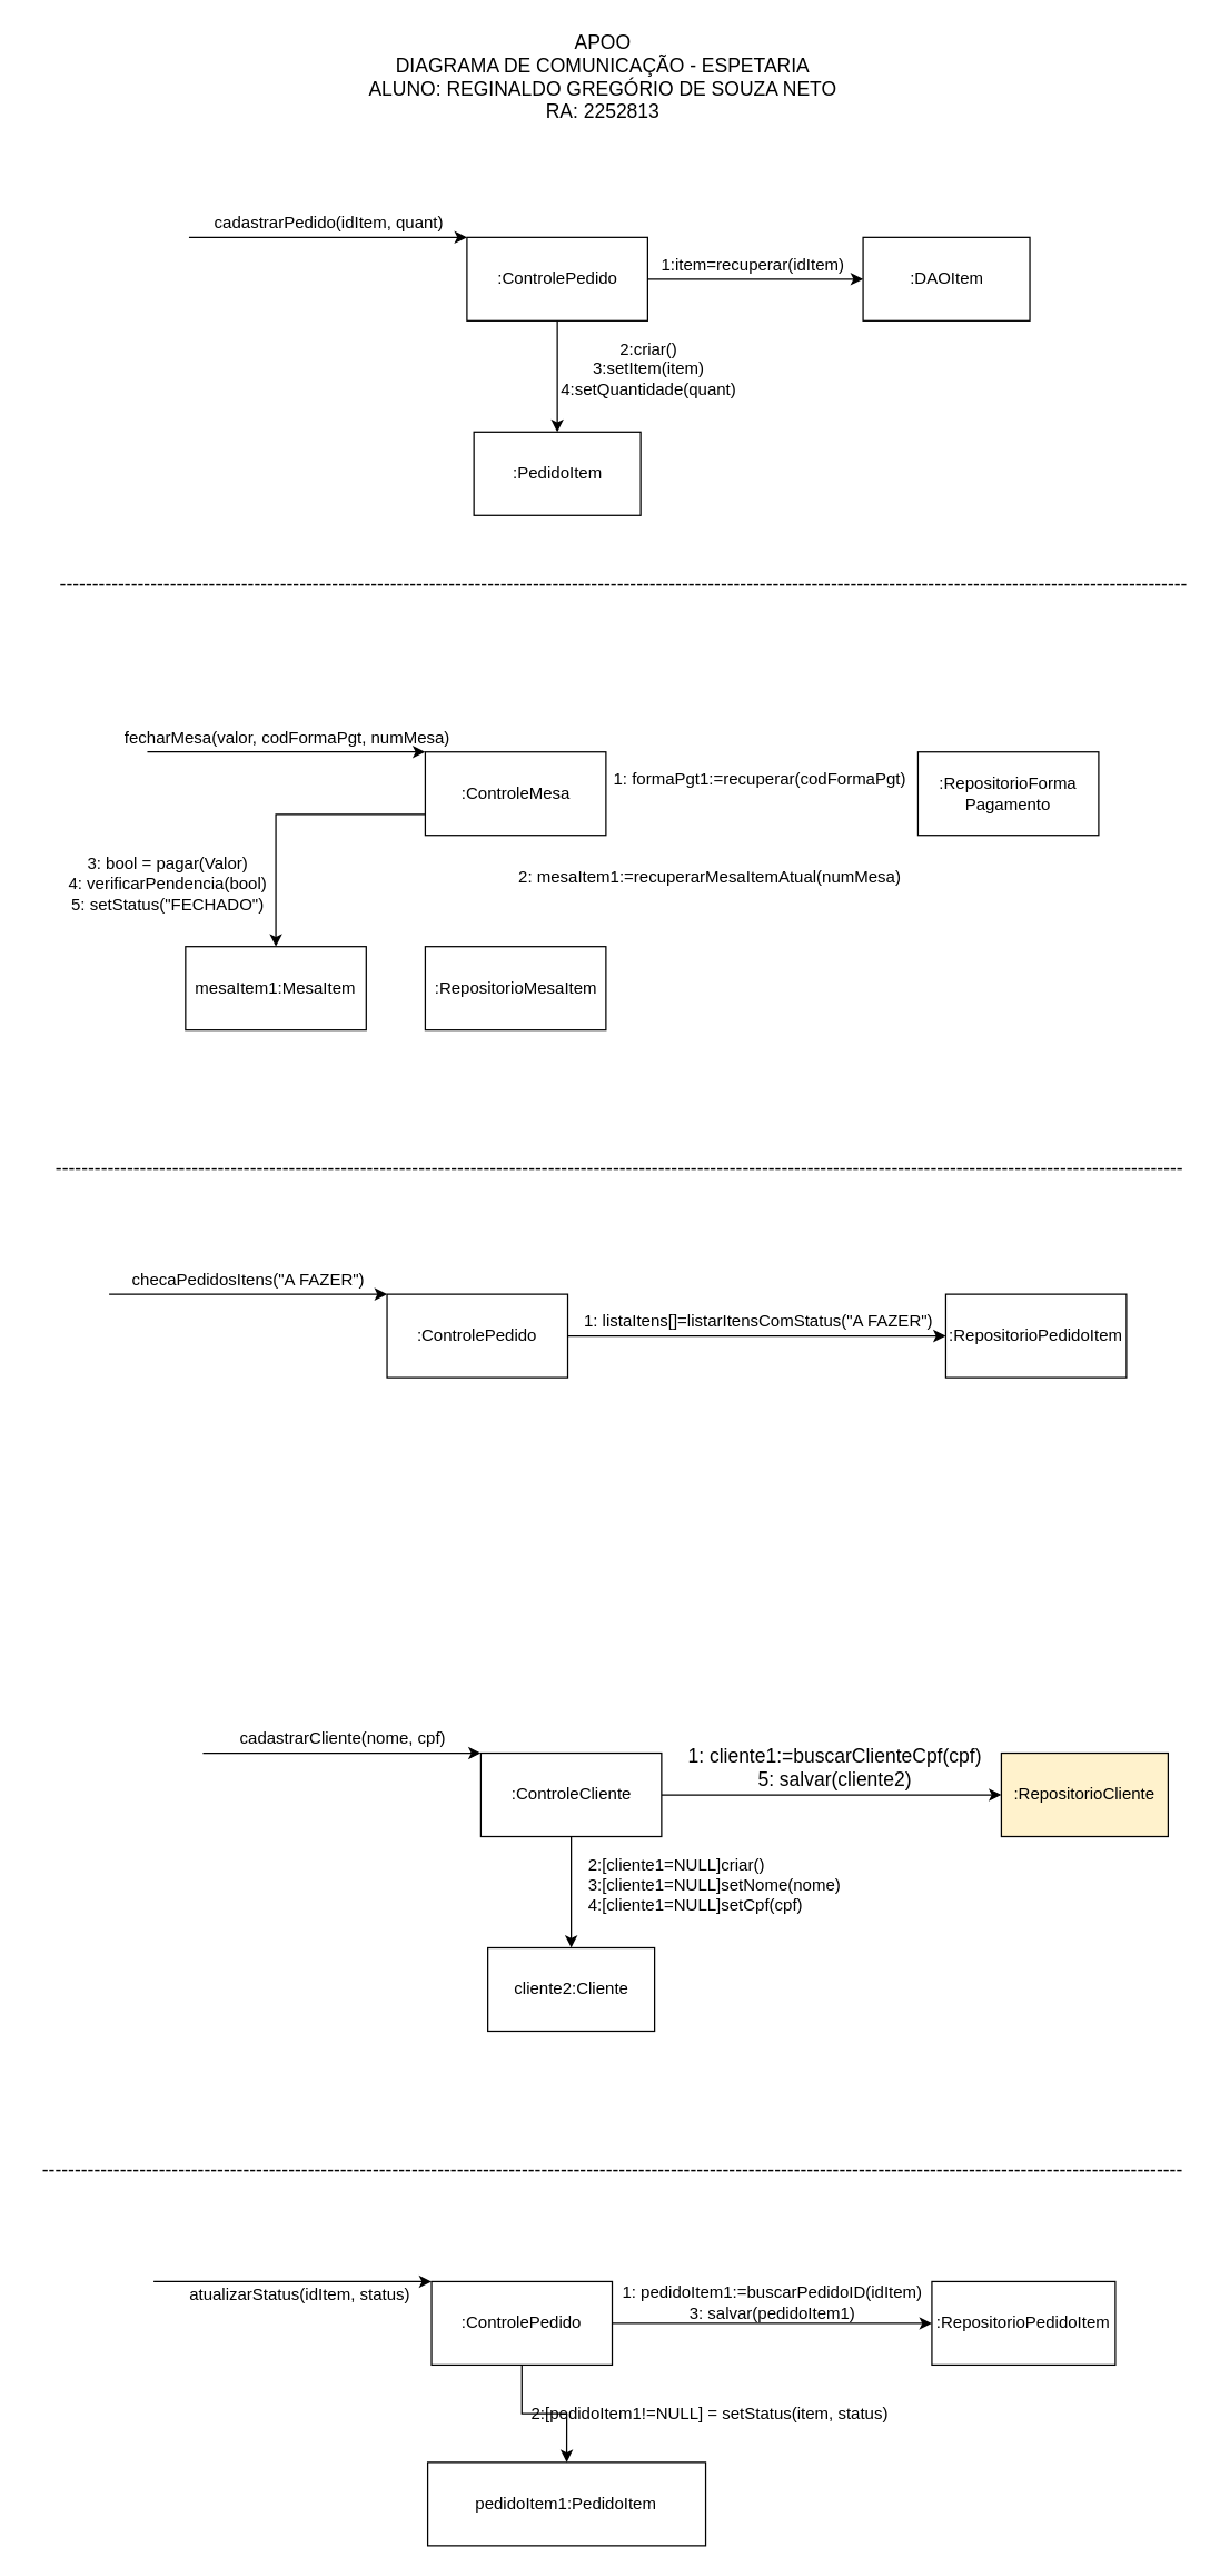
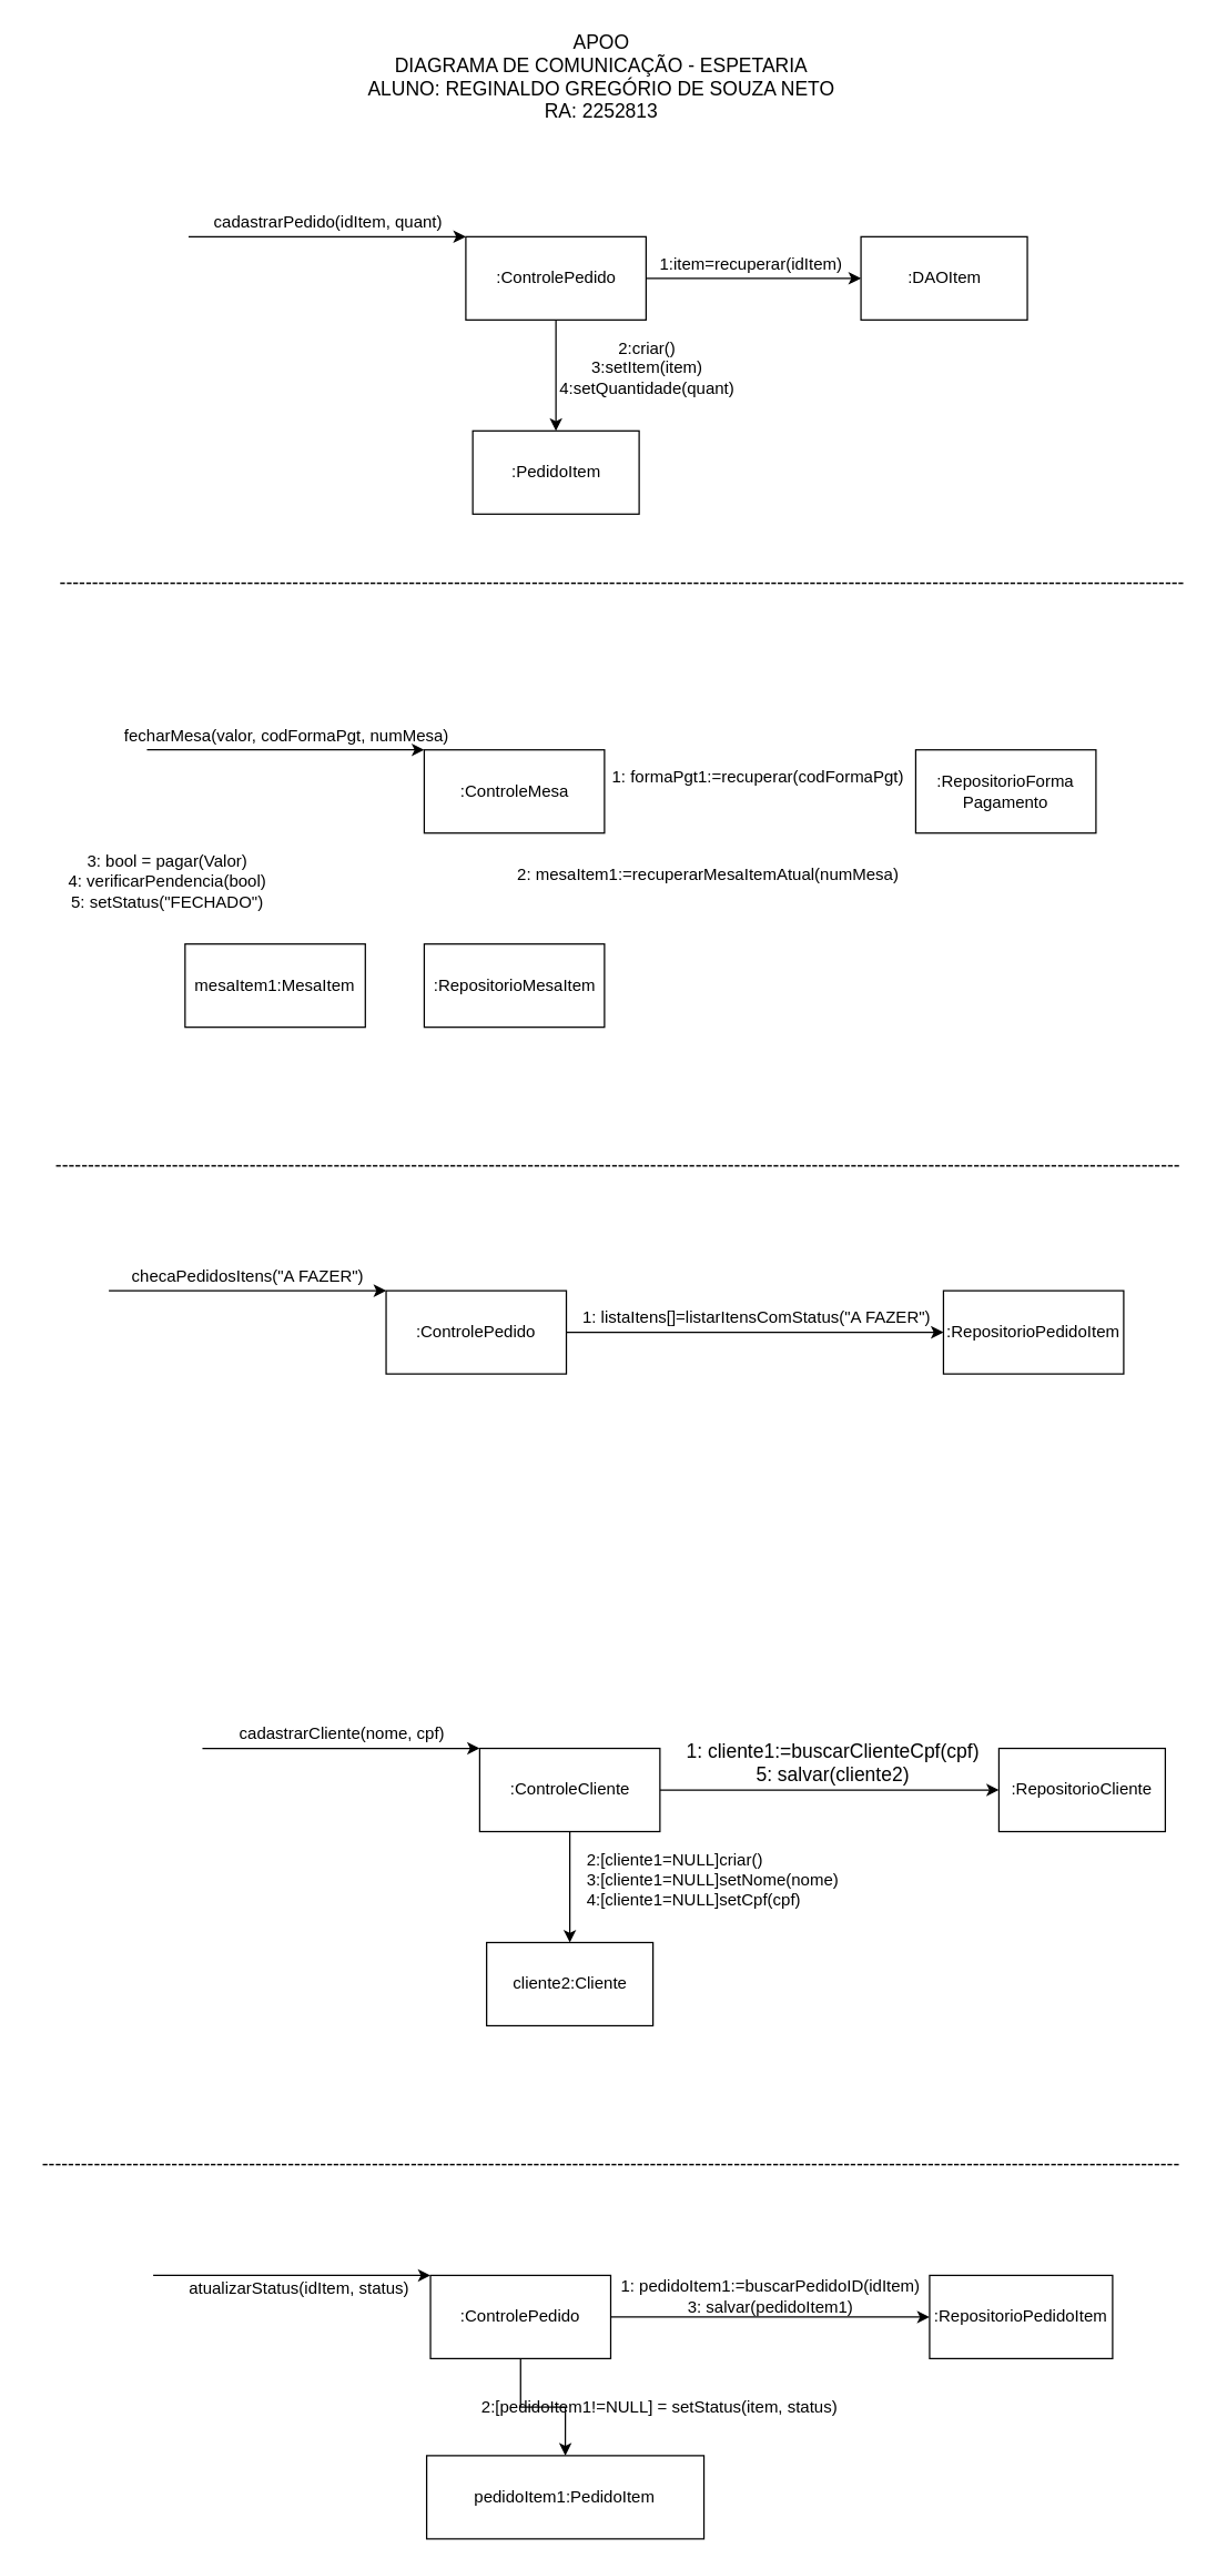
  <mxCell id="0" />
  <mxCell id="1" parent="0" />
  <mxCell id="2" style="edgeStyle=orthogonalEdgeStyle;rounded=0;orthogonalLoop=1;jettySize=auto;html=1;exitX=0.75;exitY=1;exitDx=0;exitDy=0;" parent="1" source="5" edge="1"><mxGeometry relative="1" as="geometry"><mxPoint x="432.776" y="230.276" as="targetPoint" /></mxGeometry></mxCell>
  <mxCell id="3" value="" style="edgeStyle=orthogonalEdgeStyle;rounded=0;orthogonalLoop=1;jettySize=auto;html=1;" parent="1" source="5" target="8" edge="1"><mxGeometry relative="1" as="geometry" /></mxCell>
  <mxCell id="4" value="" style="edgeStyle=orthogonalEdgeStyle;rounded=0;orthogonalLoop=1;jettySize=auto;html=1;" parent="1" source="5" target="10" edge="1"><mxGeometry relative="1" as="geometry" /></mxCell>
  <mxCell id="5" value=":ControlePedido" style="whiteSpace=wrap;html=1;rounded=0;shadow=0;strokeWidth=1;" parent="1" vertex="1"><mxGeometry x="335.5" y="170" width="130" height="60" as="geometry" /></mxCell>
  <mxCell id="6" style="edgeStyle=orthogonalEdgeStyle;rounded=0;orthogonalLoop=1;jettySize=auto;html=1;exitX=1;exitY=0;exitDx=0;exitDy=0;entryX=0;entryY=0;entryDx=0;entryDy=0;" parent="1" target="5" edge="1"><mxGeometry relative="1" as="geometry"><Array as="points"><mxPoint x="265.5" y="170" /><mxPoint x="265.5" y="170" /></Array><mxPoint x="135.5" y="170" as="sourcePoint" /></mxGeometry></mxCell>
  <mxCell id="7" value="cadastrarPedido(idItem, quant)" style="text;html=1;align=center;verticalAlign=middle;resizable=0;points=[];autosize=1;strokeColor=none;fillColor=none;" parent="1" vertex="1"><mxGeometry x="145.5" y="150" width="180" height="20" as="geometry" /></mxCell>
  <mxCell id="8" value=":DAOItem" style="whiteSpace=wrap;html=1;rounded=0;shadow=0;strokeWidth=1;" parent="1" vertex="1"><mxGeometry x="620.5" y="170" width="120" height="60" as="geometry" /></mxCell>
  <mxCell id="9" value="1:item=recuperar(idItem)" style="text;html=1;align=center;verticalAlign=middle;resizable=0;points=[];autosize=1;strokeColor=none;fillColor=none;" parent="1" vertex="1"><mxGeometry x="465.5" y="180" width="150" height="20" as="geometry" /></mxCell>
  <mxCell id="10" value=":PedidoItem" style="whiteSpace=wrap;html=1;rounded=0;shadow=0;strokeWidth=1;" parent="1" vertex="1"><mxGeometry x="340.5" y="310" width="120" height="60" as="geometry" /></mxCell>
  <mxCell id="11" value="2:criar()&lt;br&gt;3:setItem(item)&lt;br&gt;4:setQuantidade(quant)" style="text;html=1;align=center;verticalAlign=middle;resizable=0;points=[];autosize=1;strokeColor=none;fillColor=none;" parent="1" vertex="1"><mxGeometry x="395.5" y="240" width="140" height="50" as="geometry" /></mxCell>
  <mxCell id="12" style="edgeStyle=orthogonalEdgeStyle;rounded=0;orthogonalLoop=1;jettySize=auto;html=1;exitX=1;exitY=0;exitDx=0;exitDy=0;entryX=0;entryY=0;entryDx=0;entryDy=0;" parent="1" edge="1"><mxGeometry relative="1" as="geometry"><Array as="points"><mxPoint x="235.5" y="540" /><mxPoint x="235.5" y="540" /></Array><mxPoint x="105.5" y="540" as="sourcePoint" /><mxPoint x="305.5" y="540" as="targetPoint" /></mxGeometry></mxCell>
- <mxCell id="13" style="edgeStyle=orthogonalEdgeStyle;rounded=0;orthogonalLoop=1;jettySize=auto;html=1;exitX=0;exitY=0.75;exitDx=0;exitDy=0;" parent="1" source="14" target="49" edge="1"><mxGeometry relative="1" as="geometry" /></mxCell>
  <mxCell id="14" value=":ControleMesa" style="whiteSpace=wrap;html=1;rounded=0;shadow=0;strokeWidth=1;" parent="1" vertex="1"><mxGeometry x="305.5" y="540" width="130" height="60" as="geometry" /></mxCell>
  <mxCell id="15" value="fecharMesa(valor, codFormaPgt, numMesa)" style="text;html=1;align=center;verticalAlign=middle;resizable=0;points=[];autosize=1;strokeColor=none;fillColor=none;" parent="1" vertex="1"><mxGeometry x="80.5" y="520" width="250" height="20" as="geometry" /></mxCell>
  <mxCell id="16" value=":RepositorioForma&lt;br&gt;Pagamento" style="whiteSpace=wrap;html=1;rounded=0;shadow=0;strokeWidth=1;" parent="1" vertex="1"><mxGeometry x="660" y="540" width="130" height="60" as="geometry" /></mxCell>
  <mxCell id="17" value="1: formaPgt1:=recuperar(codFormaPgt)" style="text;html=1;align=center;verticalAlign=middle;resizable=0;points=[];autosize=1;strokeColor=none;fillColor=none;" parent="1" vertex="1"><mxGeometry x="430.5" y="550" width="230" height="20" as="geometry" /></mxCell>
  <mxCell id="18" value=":RepositorioMesaItem" style="whiteSpace=wrap;html=1;rounded=0;shadow=0;strokeWidth=1;" parent="1" vertex="1"><mxGeometry x="305.5" y="680" width="130" height="60" as="geometry" /></mxCell>
  <mxCell id="19" value="3: bool = pagar(Valor)&lt;br&gt;4: verificarPendencia(bool)&lt;br&gt;5: setStatus(&quot;FECHADO&quot;)" style="text;html=1;align=center;verticalAlign=middle;resizable=0;points=[];autosize=1;strokeColor=none;fillColor=none;" parent="1" vertex="1"><mxGeometry x="40" y="610" width="160" height="50" as="geometry" /></mxCell>
  <mxCell id="20" value="&lt;font style=&quot;font-size: 14px&quot;&gt;APOO&lt;br&gt;DIAGRAMA DE COMUNICAÇÃO - ESPETARIA&lt;br&gt;ALUNO: REGINALDO GREGÓRIO DE SOUZA NETO&lt;br&gt;RA: 2252813&lt;/font&gt;" style="text;html=1;align=center;verticalAlign=middle;resizable=0;points=[];autosize=1;strokeColor=none;fillColor=none;" parent="1" vertex="1"><mxGeometry x="258" y="20" width="350" height="70" as="geometry" /></mxCell>
  <mxCell id="21" style="edgeStyle=orthogonalEdgeStyle;rounded=0;orthogonalLoop=1;jettySize=auto;html=1;exitX=1;exitY=0;exitDx=0;exitDy=0;entryX=0;entryY=0;entryDx=0;entryDy=0;" parent="1" edge="1"><mxGeometry relative="1" as="geometry"><Array as="points"><mxPoint x="208" y="930" /><mxPoint x="208" y="930" /></Array><mxPoint x="78" y="930" as="sourcePoint" /><mxPoint x="278" y="930" as="targetPoint" /></mxGeometry></mxCell>
  <mxCell id="22" value="" style="edgeStyle=orthogonalEdgeStyle;rounded=0;orthogonalLoop=1;jettySize=auto;html=1;" parent="1" source="23" target="25" edge="1"><mxGeometry relative="1" as="geometry" /></mxCell>
  <mxCell id="23" value=":ControlePedido" style="whiteSpace=wrap;html=1;rounded=0;shadow=0;strokeWidth=1;" parent="1" vertex="1"><mxGeometry x="278" y="930" width="130" height="60" as="geometry" /></mxCell>
  <mxCell id="24" value="checaPedidosItens(&quot;A FAZER&quot;)" style="text;html=1;align=center;verticalAlign=middle;resizable=0;points=[];autosize=1;strokeColor=none;fillColor=none;" parent="1" vertex="1"><mxGeometry x="88" y="910" width="180" height="20" as="geometry" /></mxCell>
  <mxCell id="25" value=":RepositorioPedidoItem" style="whiteSpace=wrap;html=1;rounded=0;shadow=0;strokeWidth=1;" parent="1" vertex="1"><mxGeometry x="680" y="930" width="130" height="60" as="geometry" /></mxCell>
  <mxCell id="26" value="1: listaItens[]=listarItensComStatus(&quot;A FAZER&quot;)" style="text;html=1;align=center;verticalAlign=middle;resizable=0;points=[];autosize=1;strokeColor=none;fillColor=none;" parent="1" vertex="1"><mxGeometry x="410" y="940" width="270" height="20" as="geometry" /></mxCell>
  <mxCell id="27" style="edgeStyle=orthogonalEdgeStyle;rounded=0;orthogonalLoop=1;jettySize=auto;html=1;exitX=0.75;exitY=1;exitDx=0;exitDy=0;" parent="1" source="30" edge="1"><mxGeometry relative="1" as="geometry"><mxPoint x="407.276" y="1700.276" as="targetPoint" /></mxGeometry></mxCell>
  <mxCell id="28" value="" style="edgeStyle=orthogonalEdgeStyle;rounded=0;orthogonalLoop=1;jettySize=auto;html=1;" parent="1" source="30" target="33" edge="1"><mxGeometry relative="1" as="geometry" /></mxCell>
  <mxCell id="29" style="edgeStyle=orthogonalEdgeStyle;rounded=0;orthogonalLoop=1;jettySize=auto;html=1;exitX=0.5;exitY=1;exitDx=0;exitDy=0;entryX=0.5;entryY=0;entryDx=0;entryDy=0;fontSize=12;" parent="1" source="30" target="51" edge="1"><mxGeometry relative="1" as="geometry" /></mxCell>
  <mxCell id="30" value=":ControlePedido" style="whiteSpace=wrap;html=1;rounded=0;shadow=0;strokeWidth=1;" parent="1" vertex="1"><mxGeometry x="310" y="1640" width="130" height="60" as="geometry" /></mxCell>
  <mxCell id="31" style="edgeStyle=orthogonalEdgeStyle;rounded=0;orthogonalLoop=1;jettySize=auto;html=1;exitX=1;exitY=0;exitDx=0;exitDy=0;entryX=0;entryY=0;entryDx=0;entryDy=0;" parent="1" target="30" edge="1"><mxGeometry relative="1" as="geometry"><Array as="points"><mxPoint x="240" y="1640" /><mxPoint x="240" y="1640" /></Array><mxPoint x="110" y="1640" as="sourcePoint" /></mxGeometry></mxCell>
  <mxCell id="32" value="atualizarStatus(idItem, status)" style="text;html=1;align=center;verticalAlign=middle;resizable=0;points=[];autosize=1;strokeColor=none;fillColor=none;" parent="1" vertex="1"><mxGeometry x="130" y="1640" width="170" height="20" as="geometry" /></mxCell>
  <mxCell id="33" value=":RepositorioPedidoItem" style="whiteSpace=wrap;html=1;rounded=0;shadow=0;strokeWidth=1;" parent="1" vertex="1"><mxGeometry x="670" y="1640" width="132" height="60" as="geometry" /></mxCell>
- <mxCell id="34" value="2:[pedidoItem1!=NULL] =&amp;nbsp;setStatus(item, status)" style="text;html=1;align=center;verticalAlign=middle;resizable=0;points=[];autosize=1;strokeColor=none;fillColor=none;" parent="1" vertex="1"><mxGeometry x="375" y="1725" width="270" height="20" as="geometry" /></mxCell>
+ <mxCell id="34" value="2:[pedidoItem1!=NULL] =&amp;nbsp;setStatus(item, status)" style="text;html=1;align=center;verticalAlign=middle;resizable=0;points=[];autosize=1;strokeColor=none;fillColor=none;" parent="1" vertex="1"><mxGeometry x="340" y="1725" width="270" height="20" as="geometry" /></mxCell>
  <mxCell id="35" value="------------------------------------------------------------------------------------------------------------------------------------------------------------------------------" style="text;html=1;align=center;verticalAlign=middle;resizable=0;points=[];autosize=1;strokeColor=none;fillColor=none;fontSize=14;" parent="1" vertex="1"><mxGeometry x="30" y="830" width="830" height="20" as="geometry" /></mxCell>
  <mxCell id="36" value="------------------------------------------------------------------------------------------------------------------------------------------------------------------------------" style="text;html=1;align=center;verticalAlign=middle;resizable=0;points=[];autosize=1;strokeColor=none;fillColor=none;fontSize=14;" parent="1" vertex="1"><mxGeometry x="33" y="410" width="830" height="20" as="geometry" /></mxCell>
  <mxCell id="37" style="edgeStyle=orthogonalEdgeStyle;rounded=0;orthogonalLoop=1;jettySize=auto;html=1;exitX=0.75;exitY=1;exitDx=0;exitDy=0;" parent="1" source="40" edge="1"><mxGeometry relative="1" as="geometry"><mxPoint x="442.776" y="1320.276" as="targetPoint" /></mxGeometry></mxCell>
  <mxCell id="38" value="" style="edgeStyle=orthogonalEdgeStyle;rounded=0;orthogonalLoop=1;jettySize=auto;html=1;" parent="1" source="40" target="43" edge="1"><mxGeometry relative="1" as="geometry" /></mxCell>
  <mxCell id="39" value="" style="edgeStyle=orthogonalEdgeStyle;rounded=0;orthogonalLoop=1;jettySize=auto;html=1;" parent="1" source="40" target="44" edge="1"><mxGeometry relative="1" as="geometry" /></mxCell>
  <mxCell id="40" value=":ControleCliente" style="whiteSpace=wrap;html=1;rounded=0;shadow=0;strokeWidth=1;" parent="1" vertex="1"><mxGeometry x="345.5" y="1260" width="130" height="60" as="geometry" /></mxCell>
  <mxCell id="41" style="edgeStyle=orthogonalEdgeStyle;rounded=0;orthogonalLoop=1;jettySize=auto;html=1;exitX=1;exitY=0;exitDx=0;exitDy=0;entryX=0;entryY=0;entryDx=0;entryDy=0;" parent="1" target="40" edge="1"><mxGeometry relative="1" as="geometry"><Array as="points"><mxPoint x="275.5" y="1260" /><mxPoint x="275.5" y="1260" /></Array><mxPoint x="145.5" y="1260" as="sourcePoint" /></mxGeometry></mxCell>
  <mxCell id="42" value="cadastrarCliente(nome, cpf)" style="text;html=1;align=center;verticalAlign=middle;resizable=0;points=[];autosize=1;strokeColor=none;fillColor=none;" parent="1" vertex="1"><mxGeometry x="165.5" y="1240" width="160" height="20" as="geometry" /></mxCell>
- <mxCell id="43" value=":RepositorioCliente" style="whiteSpace=wrap;html=1;rounded=0;shadow=0;strokeWidth=1;fillColor=#fff2cc;" parent="1" vertex="1"><mxGeometry x="720" y="1260" width="120" height="60" as="geometry" /></mxCell>
+ <mxCell id="43" value=":RepositorioCliente" style="whiteSpace=wrap;html=1;rounded=0;shadow=0;strokeWidth=1;" parent="1" vertex="1"><mxGeometry x="720" y="1260" width="120" height="60" as="geometry" /></mxCell>
  <mxCell id="44" value="cliente2:Cliente" style="whiteSpace=wrap;html=1;rounded=0;shadow=0;strokeWidth=1;" parent="1" vertex="1"><mxGeometry x="350.5" y="1400" width="120" height="60" as="geometry" /></mxCell>
  <mxCell id="45" value="2:[cliente1=NULL]criar()&lt;br&gt;3:[cliente1=NULL]setNome(nome)&lt;br&gt;4:[cliente1=NULL]setCpf(cpf)" style="text;html=1;align=left;verticalAlign=middle;resizable=0;points=[];autosize=1;strokeColor=none;fillColor=none;" parent="1" vertex="1"><mxGeometry x="420.5" y="1330" width="200" height="50" as="geometry" /></mxCell>
  <mxCell id="46" value="--------------------------------------------------------------------------------------------------------------------------------------------------------------------------------" style="text;html=1;align=center;verticalAlign=middle;resizable=0;points=[];autosize=1;strokeColor=none;fillColor=none;fontSize=14;" parent="1" vertex="1"><mxGeometry y="1550" width="840" height="20" as="geometry" x="20" /></mxCell>
  <mxCell id="47" value="1: cliente1:=buscarClienteCpf(cpf)&lt;br&gt;5: salvar(cliente2)" style="text;html=1;align=center;verticalAlign=middle;resizable=0;points=[];autosize=1;strokeColor=none;fillColor=none;fontSize=14;" parent="1" vertex="1"><mxGeometry x="485" y="1250" width="230" height="40" as="geometry" /></mxCell>
  <mxCell id="48" value="2: mesaItem1:=recuperarMesaItemAtual(numMesa)" style="text;html=1;align=center;verticalAlign=middle;resizable=0;points=[];autosize=1;strokeColor=none;fillColor=none;" parent="1" vertex="1"><mxGeometry x="365" y="620" width="290" height="20" as="geometry" /></mxCell>
  <mxCell id="49" value="mesaItem1:MesaItem" style="whiteSpace=wrap;html=1;rounded=0;shadow=0;strokeWidth=1;" parent="1" vertex="1"><mxGeometry x="133" y="680" width="130" height="60" as="geometry" /></mxCell>
  <mxCell id="50" value="1: pedidoItem1:=buscarPedidoID(idItem)&lt;br style=&quot;font-size: 12px&quot;&gt;3: salvar(pedidoItem1)" style="text;html=1;align=center;verticalAlign=middle;resizable=0;points=[];autosize=1;strokeColor=none;fillColor=none;fontSize=12;" parent="1" vertex="1"><mxGeometry x="440" y="1640" width="230" height="30" as="geometry" /></mxCell>
  <mxCell id="51" value="pedidoItem1:PedidoItem" style="whiteSpace=wrap;html=1;rounded=0;shadow=0;strokeWidth=1;" parent="1" vertex="1"><mxGeometry x="307.25" y="1770" width="200" height="60" as="geometry" /></mxCell>
